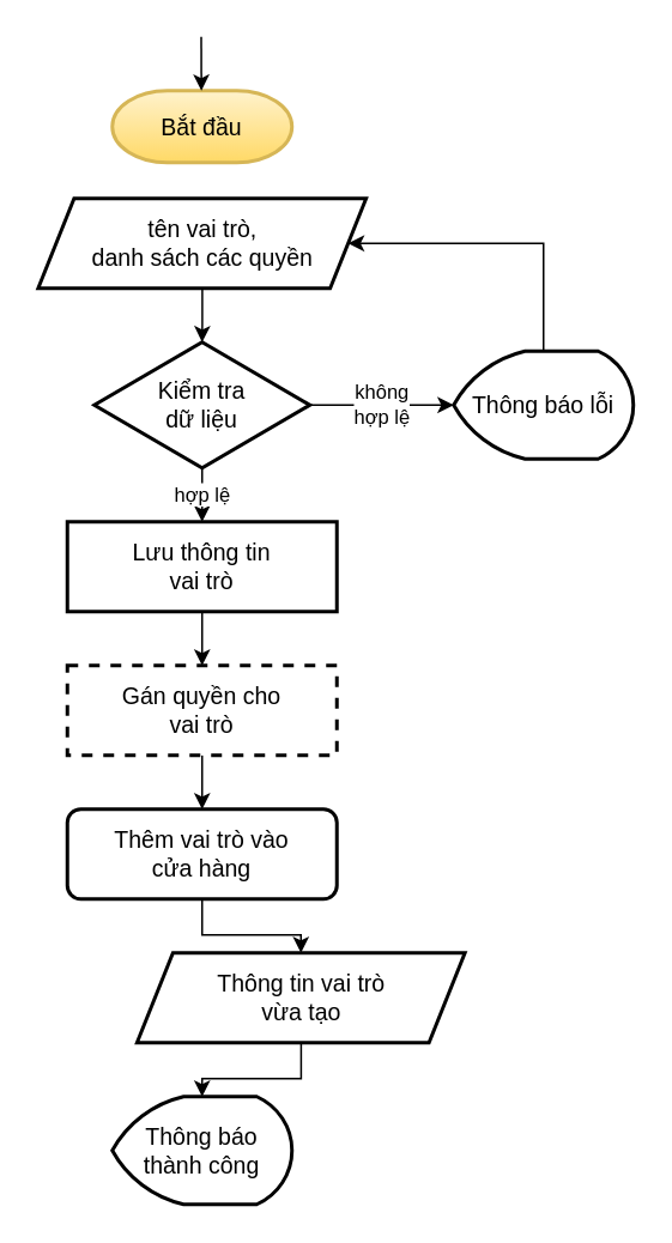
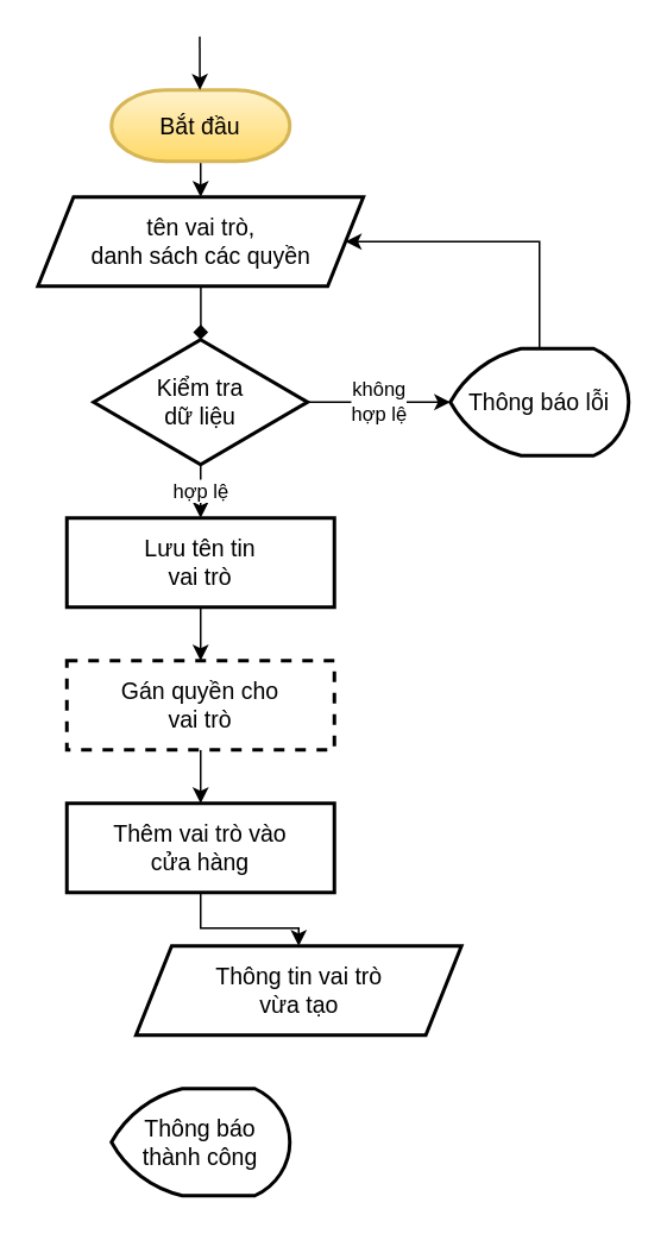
  <mxCell id="0" />
  <mxCell id="1" parent="0" />
+ <mxCell id="2" style="edgeStyle=orthogonalEdgeStyle;rounded=0;orthogonalLoop=1;jettySize=auto;html=1;" parent="1" source="3" target="5" edge="1"><mxGeometry relative="1" as="geometry" /></mxCell>
  <mxCell id="3" value="Bắt đầu" style="strokeWidth=2;html=1;shape=mxgraph.flowchart.terminator;whiteSpace=wrap;labelBorderColor=none;fontSize=13;fontStyle=0;fillColor=#fff2cc;strokeColor=#d6b656;gradientColor=#ffd966;" parent="1" vertex="1"><mxGeometry x="62" y="50" width="100" height="40" as="geometry" /></mxCell>
- <mxCell id="4" style="edgeStyle=orthogonalEdgeStyle;rounded=0;orthogonalLoop=1;jettySize=auto;html=1;entryX=0.5;entryY=0;entryDx=0;entryDy=0;" parent="1" source="5" target="8" edge="1"><mxGeometry relative="1" as="geometry"><mxPoint x="112" y="190" as="targetPoint" /></mxGeometry></mxCell>
+ <mxCell id="4" style="edgeStyle=orthogonalEdgeStyle;rounded=0;orthogonalLoop=1;jettySize=auto;html=1;entryX=0.5;entryY=0;entryDx=0;entryDy=0;endArrow=diamond;" parent="1" source="5" target="8" edge="1"><mxGeometry relative="1" as="geometry"><mxPoint x="112" y="190" as="targetPoint" /></mxGeometry></mxCell>
  <mxCell id="5" value="tên vai trò,&lt;br&gt;danh sách các quyền" style="shape=parallelogram;perimeter=parallelogramPerimeter;whiteSpace=wrap;html=1;fixedSize=1;strokeWidth=2;labelBorderColor=none;fontSize=13;fontStyle=0" parent="1" vertex="1"><mxGeometry x="20.75" y="110" width="182.5" height="50" as="geometry" /></mxCell>
  <mxCell id="6" value="hợp lệ" style="edgeStyle=orthogonalEdgeStyle;rounded=0;orthogonalLoop=1;jettySize=auto;html=1;entryX=0.5;entryY=0;entryDx=0;entryDy=0;" parent="1" source="8" target="14" edge="1"><mxGeometry relative="1" as="geometry"><mxPoint x="112.1" y="370" as="targetPoint" /></mxGeometry></mxCell>
  <mxCell id="7" value="không&lt;br&gt;hợp lệ" style="edgeStyle=orthogonalEdgeStyle;rounded=0;orthogonalLoop=1;jettySize=auto;html=1;" parent="1" source="8" target="10" edge="1"><mxGeometry relative="1" as="geometry"><mxPoint x="322" y="260" as="targetPoint" /><mxPoint as="offset" /></mxGeometry></mxCell>
  <mxCell id="8" value="Kiểm tra&lt;br&gt;dữ liệu" style="rhombus;whiteSpace=wrap;html=1;strokeWidth=2;labelBorderColor=none;fontSize=13;fontStyle=0" parent="1" vertex="1"><mxGeometry x="52" y="190" width="120" height="70" as="geometry" /></mxCell>
  <mxCell id="9" style="edgeStyle=orthogonalEdgeStyle;rounded=0;orthogonalLoop=1;jettySize=auto;html=1;entryX=1;entryY=0.5;entryDx=0;entryDy=0;exitX=0.5;exitY=0;exitDx=0;exitDy=0;exitPerimeter=0;" parent="1" source="10" target="5" edge="1"><mxGeometry relative="1" as="geometry"><Array as="points"><mxPoint x="302" y="135" /></Array></mxGeometry></mxCell>
  <mxCell id="10" value="Thông báo lỗi" style="strokeWidth=2;html=1;shape=mxgraph.flowchart.display;whiteSpace=wrap;labelBorderColor=none;fontSize=13;fontStyle=0" parent="1" vertex="1"><mxGeometry x="252" y="195" width="100" height="60" as="geometry" /></mxCell>
  <mxCell id="11" style="edgeStyle=orthogonalEdgeStyle;rounded=0;orthogonalLoop=1;jettySize=auto;html=1;" parent="1" edge="1"><mxGeometry relative="1" as="geometry"><mxPoint x="111.5" y="20" as="sourcePoint" /><mxPoint x="111.6" y="50" as="targetPoint" /></mxGeometry></mxCell>
  <mxCell id="12" value="Thông báo&lt;br&gt;thành công" style="strokeWidth=2;html=1;shape=mxgraph.flowchart.display;whiteSpace=wrap;labelBorderColor=none;fontSize=13;fontStyle=0" parent="1" vertex="1"><mxGeometry x="62" y="610" width="100" height="60" as="geometry" /></mxCell>
  <mxCell id="13" style="edgeStyle=orthogonalEdgeStyle;rounded=0;orthogonalLoop=1;jettySize=auto;html=1;entryX=0.5;entryY=0;entryDx=0;entryDy=0;" parent="1" source="17" target="16" edge="1"><mxGeometry relative="1" as="geometry"><mxPoint x="112" y="360" as="targetPoint" /></mxGeometry></mxCell>
- <mxCell id="14" value="Lưu thông tin&lt;br&gt;vai trò" style="whiteSpace=wrap;html=1;strokeWidth=2;labelBorderColor=none;fontSize=13;fontStyle=0" parent="1" vertex="1"><mxGeometry x="37" y="290" width="150" height="50" as="geometry" /></mxCell>
- <mxCell id="15" style="edgeStyle=orthogonalEdgeStyle;rounded=0;orthogonalLoop=1;jettySize=auto;html=1;" parent="1" source="16" target="12" edge="1"><mxGeometry relative="1" as="geometry" /></mxCell>
+ <mxCell id="14" value="Lưu tên tin&lt;br&gt;vai trò" style="whiteSpace=wrap;html=1;strokeWidth=2;labelBorderColor=none;fontSize=13;fontStyle=0" parent="1" vertex="1"><mxGeometry x="37" y="290" width="150" height="50" as="geometry" /></mxCell>
  <mxCell id="16" value="Thông tin vai trò&lt;br&gt;vừa tạo" style="shape=parallelogram;perimeter=parallelogramPerimeter;whiteSpace=wrap;html=1;fixedSize=1;strokeWidth=2;labelBorderColor=none;fontSize=13;fontStyle=0" parent="1" vertex="1"><mxGeometry x="75.75" y="530" width="182.5" height="50" as="geometry" /></mxCell>
- <mxCell id="17" value="Thêm vai trò vào&lt;br&gt;cửa hàng" style="whiteSpace=wrap;html=1;strokeWidth=2;labelBorderColor=none;fontSize=13;fontStyle=0;rounded=1;" vertex="1" parent="1"><mxGeometry x="37" y="450" width="150" height="50" as="geometry" /></mxCell>
+ <mxCell id="17" value="Thêm vai trò vào&lt;br&gt;cửa hàng" style="whiteSpace=wrap;html=1;strokeWidth=2;labelBorderColor=none;fontSize=13;fontStyle=0" vertex="1" parent="1"><mxGeometry x="37" y="450" width="150" height="50" as="geometry" /></mxCell>
  <mxCell id="18" style="edgeStyle=orthogonalEdgeStyle;rounded=0;orthogonalLoop=1;jettySize=auto;html=1;entryX=0.5;entryY=0;entryDx=0;entryDy=0;" edge="1" parent="1" source="19" target="17"><mxGeometry relative="1" as="geometry"><mxPoint x="112" y="530" as="targetPoint" /><mxPoint x="112" y="340" as="sourcePoint" /></mxGeometry></mxCell>
  <mxCell id="19" value="Gán quyền cho&lt;br&gt;vai trò" style="whiteSpace=wrap;html=1;strokeWidth=2;labelBorderColor=none;fontSize=13;fontStyle=0;dashed=1;" vertex="1" parent="1"><mxGeometry x="37" y="370" width="150" height="50" as="geometry" /></mxCell>
  <mxCell id="20" style="edgeStyle=orthogonalEdgeStyle;rounded=0;orthogonalLoop=1;jettySize=auto;html=1;entryX=0.5;entryY=0;entryDx=0;entryDy=0;" edge="1" parent="1" source="14" target="19"><mxGeometry relative="1" as="geometry"><mxPoint x="112" y="450" as="targetPoint" /><mxPoint x="112" y="340" as="sourcePoint" /></mxGeometry></mxCell>
